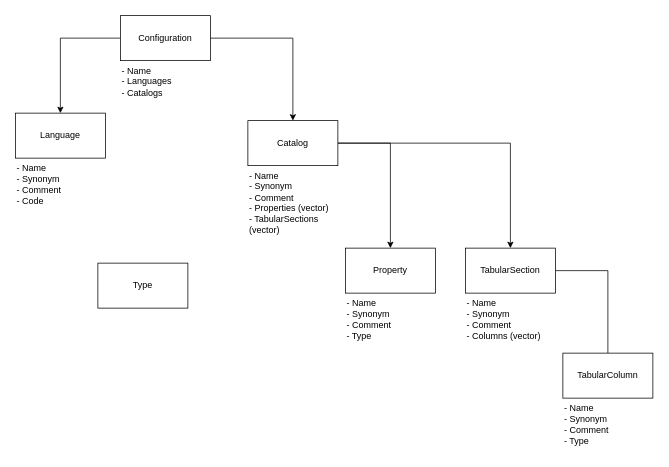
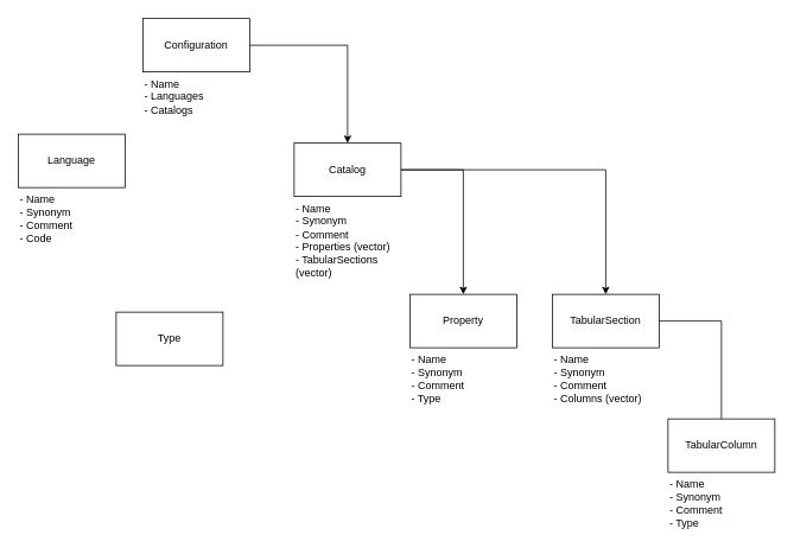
  <mxCell id="0" />
  <mxCell id="1" parent="0" />
- <mxCell id="2" style="edgeStyle=orthogonalEdgeStyle;rounded=0;orthogonalLoop=1;jettySize=auto;html=1;" edge="1" parent="1" source="4" target="6"><mxGeometry relative="1" as="geometry" /></mxCell>
  <mxCell id="3" style="edgeStyle=orthogonalEdgeStyle;rounded=0;orthogonalLoop=1;jettySize=auto;html=1;" edge="1" parent="1" source="4" target="10"><mxGeometry relative="1" as="geometry" /></mxCell>
  <mxCell id="4" value="Configuration" style="rounded=0;whiteSpace=wrap;html=1;" vertex="1" parent="1"><mxGeometry x="160" y="20" width="120" height="60" as="geometry" /></mxCell>
  <mxCell id="5" value="- Name&lt;div&gt;- Languages&lt;/div&gt;&lt;div&gt;- Catalogs&lt;/div&gt;" style="text;html=1;align=left;verticalAlign=top;whiteSpace=wrap;rounded=0;" vertex="1" parent="1"><mxGeometry x="160" y="80" width="120" height="60" as="geometry" /></mxCell>
  <mxCell id="6" value="Language" style="rounded=0;whiteSpace=wrap;html=1;" vertex="1" parent="1"><mxGeometry x="20" y="150" width="120" height="60" as="geometry" /></mxCell>
  <mxCell id="7" value="- Name&lt;div&gt;- Synonym&lt;/div&gt;&lt;div&gt;- Comment&lt;/div&gt;&lt;div&gt;- Code&lt;/div&gt;" style="text;html=1;align=left;verticalAlign=top;whiteSpace=wrap;rounded=0;" vertex="1" parent="1"><mxGeometry x="20" y="210" width="120" height="70" as="geometry" /></mxCell>
  <mxCell id="8" style="edgeStyle=orthogonalEdgeStyle;rounded=0;orthogonalLoop=1;jettySize=auto;html=1;" edge="1" parent="1" source="10" target="12"><mxGeometry relative="1" as="geometry" /></mxCell>
  <mxCell id="9" style="edgeStyle=orthogonalEdgeStyle;rounded=0;orthogonalLoop=1;jettySize=auto;html=1;" edge="1" parent="1" source="10" target="15"><mxGeometry relative="1" as="geometry" /></mxCell>
  <mxCell id="10" value="Catalog" style="rounded=0;whiteSpace=wrap;html=1;" vertex="1" parent="1"><mxGeometry x="330" y="160" width="120" height="60" as="geometry" /></mxCell>
  <mxCell id="11" value="- Name&lt;div&gt;- Synonym&lt;/div&gt;&lt;div&gt;- Comment&lt;/div&gt;&lt;div&gt;- Properties (vector)&lt;/div&gt;&lt;div&gt;- TabularSections (vector)&lt;/div&gt;" style="text;html=1;align=left;verticalAlign=top;whiteSpace=wrap;rounded=0;" vertex="1" parent="1"><mxGeometry x="330" y="220" width="120" height="90" as="geometry" /></mxCell>
  <mxCell id="12" value="Property" style="rounded=0;whiteSpace=wrap;html=1;" vertex="1" parent="1"><mxGeometry x="460" y="330" width="120" height="60" as="geometry" /></mxCell>
  <mxCell id="13" value="- Name&lt;div&gt;- Synonym&lt;/div&gt;&lt;div&gt;- Comment&lt;/div&gt;&lt;div&gt;- Type&lt;br&gt;&lt;/div&gt;" style="text;html=1;align=left;verticalAlign=top;whiteSpace=wrap;rounded=0;" vertex="1" parent="1"><mxGeometry x="460" y="390" width="120" height="70" as="geometry" /></mxCell>
  <mxCell id="14" style="edgeStyle=orthogonalEdgeStyle;rounded=0;orthogonalLoop=1;jettySize=auto;html=1;endArrow=none;" edge="1" parent="1" source="15" target="17"><mxGeometry relative="1" as="geometry" /></mxCell>
  <mxCell id="15" value="TabularSection" style="rounded=0;whiteSpace=wrap;html=1;" vertex="1" parent="1"><mxGeometry x="620" y="330" width="120" height="60" as="geometry" /></mxCell>
  <mxCell id="16" value="- Name&lt;div&gt;- Synonym&lt;/div&gt;&lt;div&gt;- Comment&lt;/div&gt;&lt;div&gt;- Columns (vector)&lt;br&gt;&lt;/div&gt;" style="text;html=1;align=left;verticalAlign=top;whiteSpace=wrap;rounded=0;" vertex="1" parent="1"><mxGeometry x="620" y="390" width="120" height="70" as="geometry" /></mxCell>
  <mxCell id="17" value="TabularColumn" style="rounded=0;whiteSpace=wrap;html=1;" vertex="1" parent="1"><mxGeometry x="750" y="470" width="120" height="60" as="geometry" /></mxCell>
  <mxCell id="18" value="- Name&lt;div&gt;- Synonym&lt;/div&gt;&lt;div&gt;- Comment&lt;/div&gt;&lt;div&gt;- Type&lt;br&gt;&lt;/div&gt;" style="text;html=1;align=left;verticalAlign=top;whiteSpace=wrap;rounded=0;" vertex="1" parent="1"><mxGeometry x="750" y="530" width="120" height="70" as="geometry" /></mxCell>
  <mxCell id="19" value="Type" style="rounded=0;whiteSpace=wrap;html=1;" vertex="1" parent="1"><mxGeometry x="130" y="350" width="120" height="60" as="geometry" /></mxCell>
